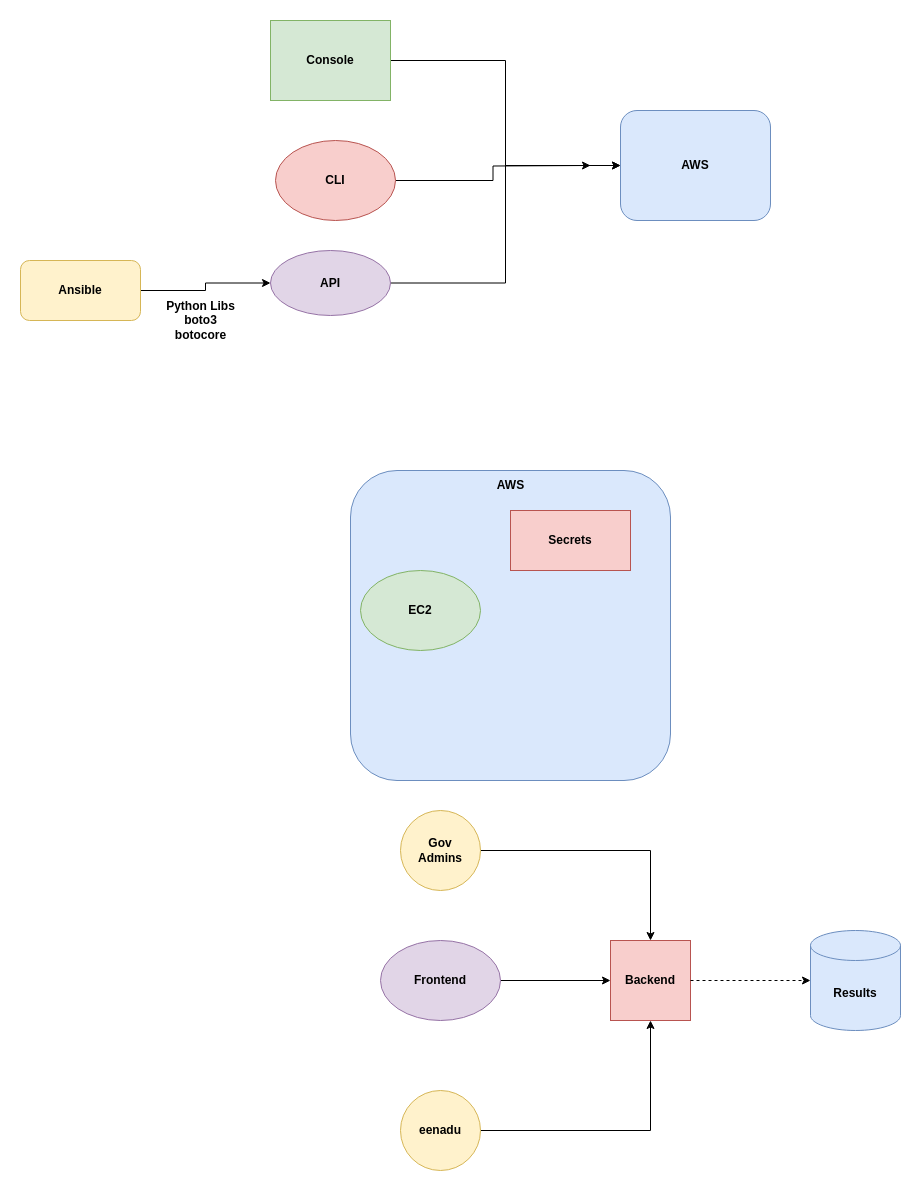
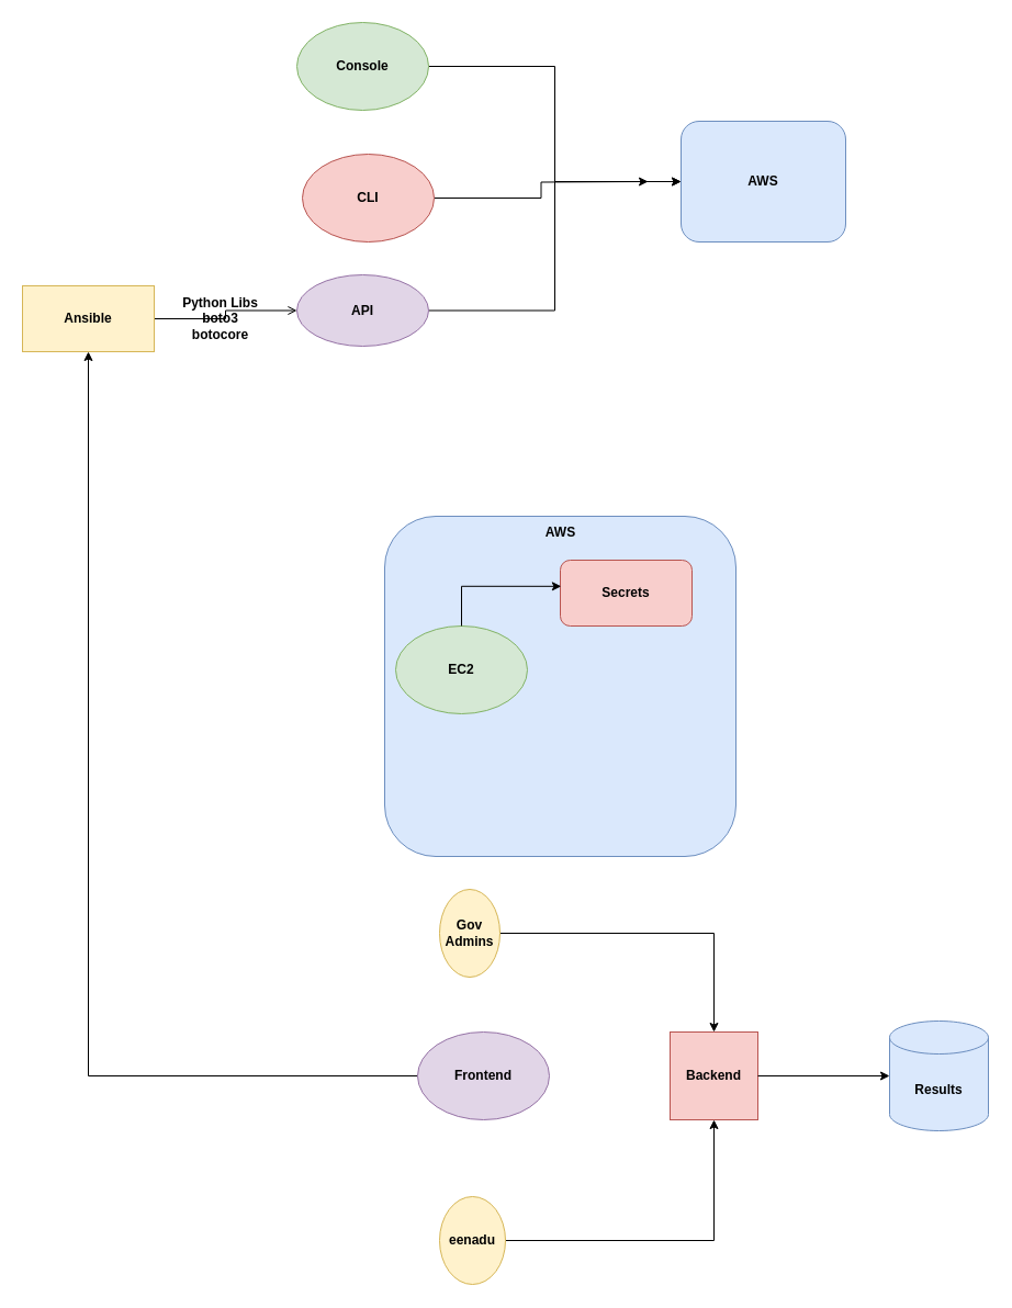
  <mxCell id="0" />
  <mxCell id="1" parent="0" />
  <mxCell id="2" value="&lt;b&gt;AWS&lt;/b&gt;" style="rounded=1;whiteSpace=wrap;html=1;fillColor=#dae8fc;strokeColor=#6c8ebf;" vertex="1" parent="1"><mxGeometry x="620" y="110" width="150" height="110" as="geometry" /></mxCell>
  <mxCell id="3" style="edgeStyle=orthogonalEdgeStyle;rounded=0;orthogonalLoop=1;jettySize=auto;html=1;entryX=0;entryY=0.5;entryDx=0;entryDy=0;" edge="1" parent="1" source="4" target="2"><mxGeometry relative="1" as="geometry" /></mxCell>
- <mxCell id="4" value="&lt;b&gt;Console&lt;/b&gt;" style="whiteSpace=wrap;html=1;fillColor=#d5e8d4;strokeColor=#82b366;rounded=0;" vertex="1" parent="1"><mxGeometry x="270" y="20" width="120" height="80" as="geometry" /></mxCell>
+ <mxCell id="4" value="&lt;b&gt;Console&lt;/b&gt;" style="ellipse;whiteSpace=wrap;html=1;fillColor=#d5e8d4;strokeColor=#82b366;" vertex="1" parent="1"><mxGeometry x="270" y="20" width="120" height="80" as="geometry" /></mxCell>
  <mxCell id="5" style="edgeStyle=orthogonalEdgeStyle;rounded=0;orthogonalLoop=1;jettySize=auto;html=1;" edge="1" parent="1" source="6"><mxGeometry relative="1" as="geometry"><mxPoint x="590" y="165" as="targetPoint" /></mxGeometry></mxCell>
  <mxCell id="6" value="&lt;b&gt;CLI&lt;/b&gt;" style="ellipse;whiteSpace=wrap;html=1;fillColor=#f8cecc;strokeColor=#b85450;" vertex="1" parent="1"><mxGeometry x="275" y="140" width="120" height="80" as="geometry" /></mxCell>
  <mxCell id="7" style="edgeStyle=orthogonalEdgeStyle;rounded=0;orthogonalLoop=1;jettySize=auto;html=1;entryX=0;entryY=0.5;entryDx=0;entryDy=0;" edge="1" parent="1" source="8" target="2"><mxGeometry relative="1" as="geometry" /></mxCell>
  <mxCell id="8" value="&lt;b&gt;API&lt;/b&gt;" style="ellipse;whiteSpace=wrap;html=1;fillColor=#e1d5e7;strokeColor=#9673a6;" vertex="1" parent="1"><mxGeometry x="270" y="250" width="120" height="65" as="geometry" /></mxCell>
- <mxCell id="9" style="edgeStyle=orthogonalEdgeStyle;rounded=0;orthogonalLoop=1;jettySize=auto;html=1;entryX=0;entryY=0.5;entryDx=0;entryDy=0;" edge="1" parent="1" source="10" target="8"><mxGeometry relative="1" as="geometry" /></mxCell>
- <mxCell id="10" value="&lt;b&gt;Ansible&lt;/b&gt;" style="whiteSpace=wrap;html=1;fillColor=#fff2cc;strokeColor=#d6b656;rounded=1;" vertex="1" parent="1"><mxGeometry x="20" y="260" width="120" height="60" as="geometry" /></mxCell>
- <mxCell id="11" value="&lt;b&gt;Python Libs&lt;/b&gt;&lt;div&gt;&lt;b&gt;boto3&lt;/b&gt;&lt;/div&gt;&lt;div&gt;&lt;b&gt;botocore&lt;/b&gt;&lt;/div&gt;" style="text;html=1;align=center;verticalAlign=middle;resizable=0;points=[];autosize=1;strokeColor=none;fillColor=none;" vertex="1" parent="1"><mxGeometry x="155" y="290" width="90" height="60" as="geometry" /></mxCell>
+ <mxCell id="9" style="edgeStyle=orthogonalEdgeStyle;rounded=0;orthogonalLoop=1;jettySize=auto;html=1;entryX=0;entryY=0.5;entryDx=0;entryDy=0;endArrow=open;" edge="1" parent="1" source="10" target="8"><mxGeometry relative="1" as="geometry" /></mxCell>
+ <mxCell id="10" value="&lt;b&gt;Ansible&lt;/b&gt;" style="rounded=0;whiteSpace=wrap;html=1;fillColor=#fff2cc;strokeColor=#d6b656;" vertex="1" parent="1"><mxGeometry x="20" y="260" width="120" height="60" as="geometry" /></mxCell>
+ <mxCell id="11" value="&lt;b&gt;Python Libs&lt;/b&gt;&lt;div&gt;&lt;b&gt;boto3&lt;/b&gt;&lt;/div&gt;&lt;div&gt;&lt;b&gt;botocore&lt;/b&gt;&lt;/div&gt;" style="text;html=1;align=center;verticalAlign=middle;resizable=0;points=[];autosize=1;strokeColor=none;fillColor=none;" vertex="1" parent="1"><mxGeometry x="155" y="260" width="90" height="60" as="geometry" /></mxCell>
  <mxCell id="12" value="" style="rounded=1;whiteSpace=wrap;html=1;fillColor=#dae8fc;strokeColor=#6c8ebf;" vertex="1" parent="1"><mxGeometry x="350" y="470" width="320" height="310" as="geometry" /></mxCell>
  <mxCell id="13" value="&lt;b&gt;EC2&lt;/b&gt;" style="ellipse;whiteSpace=wrap;html=1;fillColor=#d5e8d4;strokeColor=#82b366;" vertex="1" parent="1"><mxGeometry x="360" y="570" width="120" height="80" as="geometry" /></mxCell>
- <mxCell id="14" value="&lt;b&gt;Secrets&lt;/b&gt;" style="whiteSpace=wrap;html=1;fillColor=#f8cecc;strokeColor=#b85450;rounded=0;" vertex="1" parent="1"><mxGeometry x="510" y="510" width="120" height="60" as="geometry" /></mxCell>
+ <mxCell id="14" value="&lt;b&gt;Secrets&lt;/b&gt;" style="rounded=1;whiteSpace=wrap;html=1;fillColor=#f8cecc;strokeColor=#b85450;" vertex="1" parent="1"><mxGeometry x="510" y="510" width="120" height="60" as="geometry" /></mxCell>
+ <mxCell id="15" style="edgeStyle=orthogonalEdgeStyle;rounded=0;orthogonalLoop=1;jettySize=auto;html=1;entryX=0.007;entryY=0.397;entryDx=0;entryDy=0;entryPerimeter=0;" edge="1" parent="1" source="13" target="14"><mxGeometry relative="1" as="geometry"><Array as="points"><mxPoint x="420" y="534" /></Array></mxGeometry></mxCell>
  <mxCell id="16" value="&lt;b&gt;AWS&lt;/b&gt;" style="text;html=1;align=center;verticalAlign=middle;resizable=0;points=[];autosize=1;strokeColor=none;fillColor=none;" vertex="1" parent="1"><mxGeometry x="485" y="470" width="50" height="30" as="geometry" /></mxCell>
  <mxCell id="17" value="&lt;b&gt;Results&lt;/b&gt;" style="shape=cylinder3;whiteSpace=wrap;html=1;boundedLbl=1;backgroundOutline=1;size=15;fillColor=#dae8fc;strokeColor=#6c8ebf;" vertex="1" parent="1"><mxGeometry x="810" y="930" width="90" height="100" as="geometry" /></mxCell>
  <mxCell id="18" value="&lt;b&gt;Backend&lt;/b&gt;" style="whiteSpace=wrap;html=1;aspect=fixed;fillColor=#f8cecc;strokeColor=#b85450;" vertex="1" parent="1"><mxGeometry x="610" y="940" width="80" height="80" as="geometry" /></mxCell>
- <mxCell id="19" style="edgeStyle=orthogonalEdgeStyle;rounded=0;orthogonalLoop=1;jettySize=auto;html=1;" edge="1" parent="1" source="20" target="18"><mxGeometry relative="1" as="geometry" /></mxCell>
+ <mxCell id="19" style="edgeStyle=orthogonalEdgeStyle;rounded=0;orthogonalLoop=1;jettySize=auto;html=1;" edge="1" parent="1" source="20" target="10"><mxGeometry relative="1" as="geometry" /></mxCell>
  <mxCell id="20" value="&lt;b&gt;Frontend&lt;/b&gt;" style="ellipse;whiteSpace=wrap;html=1;fillColor=#e1d5e7;strokeColor=#9673a6;" vertex="1" parent="1"><mxGeometry x="380" y="940" width="120" height="80" as="geometry" /></mxCell>
- <mxCell id="21" style="edgeStyle=orthogonalEdgeStyle;rounded=0;orthogonalLoop=1;jettySize=auto;html=1;entryX=0;entryY=0.5;entryDx=0;entryDy=0;entryPerimeter=0;dashed=1;" edge="1" parent="1" source="18" target="17"><mxGeometry relative="1" as="geometry" /></mxCell>
+ <mxCell id="21" style="edgeStyle=orthogonalEdgeStyle;rounded=0;orthogonalLoop=1;jettySize=auto;html=1;entryX=0;entryY=0.5;entryDx=0;entryDy=0;entryPerimeter=0;" edge="1" parent="1" source="18" target="17"><mxGeometry relative="1" as="geometry" /></mxCell>
  <mxCell id="22" style="edgeStyle=orthogonalEdgeStyle;rounded=0;orthogonalLoop=1;jettySize=auto;html=1;entryX=0.5;entryY=1;entryDx=0;entryDy=0;" edge="1" parent="1" source="23" target="18"><mxGeometry relative="1" as="geometry" /></mxCell>
- <mxCell id="23" value="&lt;b&gt;eenadu&lt;/b&gt;" style="ellipse;whiteSpace=wrap;html=1;aspect=fixed;fillColor=#fff2cc;strokeColor=#d6b656;" vertex="1" parent="1"><mxGeometry x="400" y="1090" width="80" height="80" as="geometry" /></mxCell>
+ <mxCell id="23" value="&lt;b&gt;eenadu&lt;/b&gt;" style="ellipse;whiteSpace=wrap;html=1;aspect=fixed;fillColor=#fff2cc;strokeColor=#d6b656;" vertex="1" parent="1"><mxGeometry x="400" y="1090" width="60" height="80" as="geometry" /></mxCell>
  <mxCell id="24" style="edgeStyle=orthogonalEdgeStyle;rounded=0;orthogonalLoop=1;jettySize=auto;html=1;entryX=0.5;entryY=0;entryDx=0;entryDy=0;" edge="1" parent="1" source="25" target="18"><mxGeometry relative="1" as="geometry" /></mxCell>
- <mxCell id="25" value="&lt;b&gt;Gov&lt;/b&gt;&lt;div&gt;&lt;b&gt;Admins&lt;/b&gt;&lt;/div&gt;" style="ellipse;whiteSpace=wrap;html=1;aspect=fixed;fillColor=#fff2cc;strokeColor=#d6b656;" vertex="1" parent="1"><mxGeometry x="400" y="810" width="80" height="80" as="geometry" /></mxCell>
+ <mxCell id="25" value="&lt;b&gt;Gov&lt;/b&gt;&lt;div&gt;&lt;b&gt;Admins&lt;/b&gt;&lt;/div&gt;" style="ellipse;whiteSpace=wrap;html=1;aspect=fixed;fillColor=#fff2cc;strokeColor=#d6b656;" vertex="1" parent="1"><mxGeometry x="400" y="810" width="55" height="80" as="geometry" /></mxCell>
